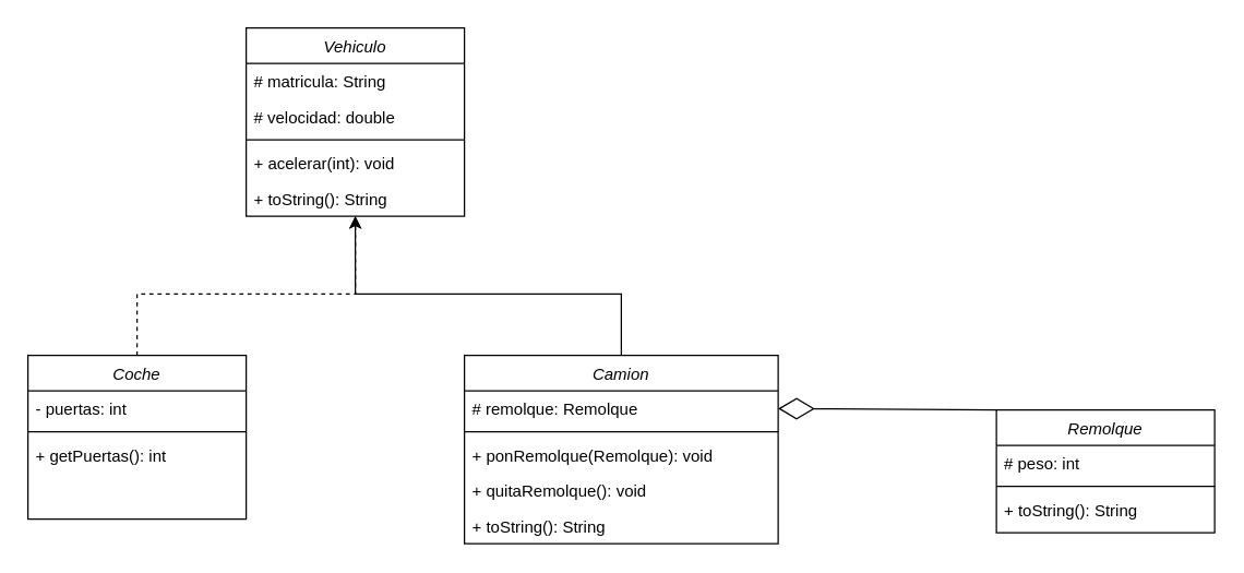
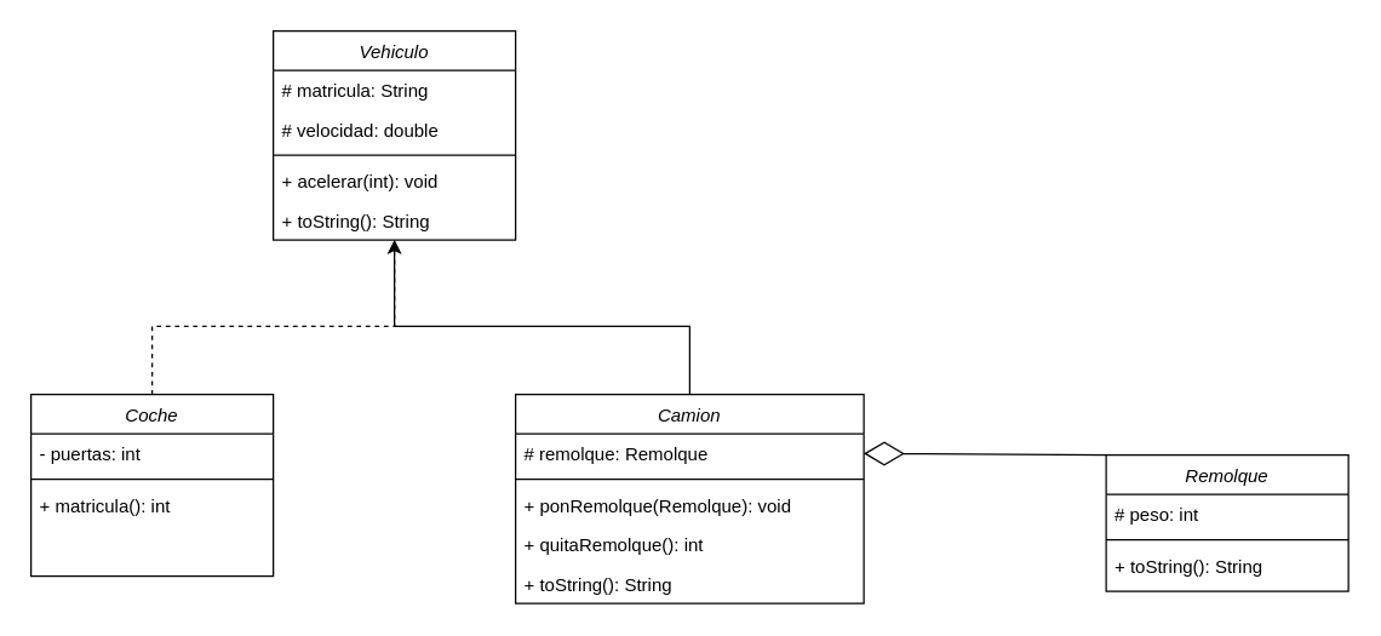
  <mxCell id="0" />
  <mxCell id="1" parent="0" />
  <mxCell id="2" value="Vehiculo" style="swimlane;fontStyle=2;align=center;verticalAlign=top;childLayout=stackLayout;horizontal=1;startSize=26;horizontalStack=0;resizeParent=1;resizeLast=0;collapsible=1;marginBottom=0;rounded=0;shadow=0;strokeWidth=1;" parent="1" vertex="1"><mxGeometry x="180" y="20" width="160" height="138" as="geometry"><mxRectangle x="230" y="140" width="160" height="26" as="alternateBounds" /></mxGeometry></mxCell>
  <mxCell id="3" value="# matricula: String" style="text;align=left;verticalAlign=top;spacingLeft=4;spacingRight=4;overflow=hidden;rotatable=0;points=[[0,0.5],[1,0.5]];portConstraint=eastwest;" parent="2" vertex="1"><mxGeometry y="26" width="160" height="26" as="geometry" /></mxCell>
  <mxCell id="4" value="# velocidad: double" style="text;align=left;verticalAlign=top;spacingLeft=4;spacingRight=4;overflow=hidden;rotatable=0;points=[[0,0.5],[1,0.5]];portConstraint=eastwest;rounded=0;shadow=0;html=0;" parent="2" vertex="1"><mxGeometry y="52" width="160" height="26" as="geometry" /></mxCell>
  <mxCell id="5" value="" style="line;html=1;strokeWidth=1;align=left;verticalAlign=middle;spacingTop=-1;spacingLeft=3;spacingRight=3;rotatable=0;labelPosition=right;points=[];portConstraint=eastwest;" parent="2" vertex="1"><mxGeometry y="78" width="160" height="8" as="geometry" /></mxCell>
  <mxCell id="6" value="+ acelerar(int): void" style="text;align=left;verticalAlign=top;spacingLeft=4;spacingRight=4;overflow=hidden;rotatable=0;points=[[0,0.5],[1,0.5]];portConstraint=eastwest;" vertex="1" parent="2"><mxGeometry y="86" width="160" height="26" as="geometry" /></mxCell>
  <mxCell id="7" value="+ toString(): String" style="text;align=left;verticalAlign=top;spacingLeft=4;spacingRight=4;overflow=hidden;rotatable=0;points=[[0,0.5],[1,0.5]];portConstraint=eastwest;" parent="2" vertex="1"><mxGeometry y="112" width="160" height="26" as="geometry" /></mxCell>
  <mxCell id="8" style="edgeStyle=orthogonalEdgeStyle;rounded=0;orthogonalLoop=1;jettySize=auto;html=1;exitX=0.5;exitY=0;exitDx=0;exitDy=0;entryX=0.5;entryY=1;entryDx=0;entryDy=0;dashed=1;" edge="1" parent="1" source="9" target="2"><mxGeometry relative="1" as="geometry"><mxPoint x="260" y="170" as="targetPoint" /><Array as="points"><mxPoint x="100" y="215" /><mxPoint x="260" y="215" /></Array></mxGeometry></mxCell>
  <mxCell id="9" value="Coche" style="swimlane;fontStyle=2;align=center;verticalAlign=top;childLayout=stackLayout;horizontal=1;startSize=26;horizontalStack=0;resizeParent=1;resizeLast=0;collapsible=1;marginBottom=0;rounded=0;shadow=0;strokeWidth=1;" vertex="1" parent="1"><mxGeometry x="20" y="260" width="160" height="120" as="geometry"><mxRectangle x="230" y="140" width="160" height="26" as="alternateBounds" /></mxGeometry></mxCell>
  <mxCell id="10" value="- puertas: int" style="text;align=left;verticalAlign=top;spacingLeft=4;spacingRight=4;overflow=hidden;rotatable=0;points=[[0,0.5],[1,0.5]];portConstraint=eastwest;rounded=0;shadow=0;html=0;" vertex="1" parent="9"><mxGeometry y="26" width="160" height="26" as="geometry" /></mxCell>
  <mxCell id="11" value="" style="line;html=1;strokeWidth=1;align=left;verticalAlign=middle;spacingTop=-1;spacingLeft=3;spacingRight=3;rotatable=0;labelPosition=right;points=[];portConstraint=eastwest;" vertex="1" parent="9"><mxGeometry y="52" width="160" height="8" as="geometry" /></mxCell>
- <mxCell id="12" value="+ getPuertas(): int" style="text;align=left;verticalAlign=top;spacingLeft=4;spacingRight=4;overflow=hidden;rotatable=0;points=[[0,0.5],[1,0.5]];portConstraint=eastwest;" vertex="1" parent="9"><mxGeometry y="60" width="160" height="26" as="geometry" /></mxCell>
+ <mxCell id="12" value="+ matricula(): int" style="text;align=left;verticalAlign=top;spacingLeft=4;spacingRight=4;overflow=hidden;rotatable=0;points=[[0,0.5],[1,0.5]];portConstraint=eastwest;" vertex="1" parent="9"><mxGeometry y="60" width="160" height="26" as="geometry" /></mxCell>
  <mxCell id="13" style="edgeStyle=orthogonalEdgeStyle;rounded=0;orthogonalLoop=1;jettySize=auto;html=1;exitX=0.5;exitY=0;exitDx=0;exitDy=0;entryX=0.5;entryY=1;entryDx=0;entryDy=0;" edge="1" parent="1" source="14" target="2"><mxGeometry relative="1" as="geometry"><mxPoint x="260" y="170" as="targetPoint" /><Array as="points"><mxPoint x="455" y="215" /><mxPoint x="260" y="215" /></Array></mxGeometry></mxCell>
  <mxCell id="14" value="Camion" style="swimlane;fontStyle=2;align=center;verticalAlign=top;childLayout=stackLayout;horizontal=1;startSize=26;horizontalStack=0;resizeParent=1;resizeLast=0;collapsible=1;marginBottom=0;rounded=0;shadow=0;strokeWidth=1;" vertex="1" parent="1"><mxGeometry x="340" y="260" width="230" height="138" as="geometry"><mxRectangle x="230" y="140" width="160" height="26" as="alternateBounds" /></mxGeometry></mxCell>
  <mxCell id="15" value="# remolque: Remolque" style="text;align=left;verticalAlign=top;spacingLeft=4;spacingRight=4;overflow=hidden;rotatable=0;points=[[0,0.5],[1,0.5]];portConstraint=eastwest;" vertex="1" parent="14"><mxGeometry y="26" width="230" height="26" as="geometry" /></mxCell>
  <mxCell id="16" value="" style="line;html=1;strokeWidth=1;align=left;verticalAlign=middle;spacingTop=-1;spacingLeft=3;spacingRight=3;rotatable=0;labelPosition=right;points=[];portConstraint=eastwest;" vertex="1" parent="14"><mxGeometry y="52" width="230" height="8" as="geometry" /></mxCell>
  <mxCell id="17" value="+ ponRemolque(Remolque): void" style="text;align=left;verticalAlign=top;spacingLeft=4;spacingRight=4;overflow=hidden;rotatable=0;points=[[0,0.5],[1,0.5]];portConstraint=eastwest;" vertex="1" parent="14"><mxGeometry y="60" width="230" height="26" as="geometry" /></mxCell>
- <mxCell id="18" value="+ quitaRemolque(): void" style="text;align=left;verticalAlign=top;spacingLeft=4;spacingRight=4;overflow=hidden;rotatable=0;points=[[0,0.5],[1,0.5]];portConstraint=eastwest;" vertex="1" parent="14"><mxGeometry y="86" width="230" height="26" as="geometry" /></mxCell>
+ <mxCell id="18" value="+ quitaRemolque(): int" style="text;align=left;verticalAlign=top;spacingLeft=4;spacingRight=4;overflow=hidden;rotatable=0;points=[[0,0.5],[1,0.5]];portConstraint=eastwest;" vertex="1" parent="14"><mxGeometry y="86" width="230" height="26" as="geometry" /></mxCell>
  <mxCell id="19" value="+ toString(): String" style="text;align=left;verticalAlign=top;spacingLeft=4;spacingRight=4;overflow=hidden;rotatable=0;points=[[0,0.5],[1,0.5]];portConstraint=eastwest;" vertex="1" parent="14"><mxGeometry y="112" width="230" height="26" as="geometry" /></mxCell>
  <mxCell id="20" value="Remolque" style="swimlane;fontStyle=2;align=center;verticalAlign=top;childLayout=stackLayout;horizontal=1;startSize=26;horizontalStack=0;resizeParent=1;resizeLast=0;collapsible=1;marginBottom=0;rounded=0;shadow=0;strokeWidth=1;" vertex="1" parent="1"><mxGeometry x="730" y="300" width="160" height="90" as="geometry"><mxRectangle x="230" y="140" width="160" height="26" as="alternateBounds" /></mxGeometry></mxCell>
  <mxCell id="21" value="# peso: int" style="text;align=left;verticalAlign=top;spacingLeft=4;spacingRight=4;overflow=hidden;rotatable=0;points=[[0,0.5],[1,0.5]];portConstraint=eastwest;" vertex="1" parent="20"><mxGeometry y="26" width="160" height="26" as="geometry" /></mxCell>
  <mxCell id="22" value="" style="line;html=1;strokeWidth=1;align=left;verticalAlign=middle;spacingTop=-1;spacingLeft=3;spacingRight=3;rotatable=0;labelPosition=right;points=[];portConstraint=eastwest;" vertex="1" parent="20"><mxGeometry y="52" width="160" height="8" as="geometry" /></mxCell>
  <mxCell id="23" value="+ toString(): String" style="text;align=left;verticalAlign=top;spacingLeft=4;spacingRight=4;overflow=hidden;rotatable=0;points=[[0,0.5],[1,0.5]];portConstraint=eastwest;" vertex="1" parent="20"><mxGeometry y="60" width="160" height="26" as="geometry" /></mxCell>
  <mxCell id="24" value="" style="endArrow=diamondThin;endFill=0;endSize=24;html=1;rounded=0;entryX=1;entryY=0.5;entryDx=0;entryDy=0;exitX=0;exitY=0;exitDx=0;exitDy=0;" edge="1" parent="1" source="20" target="15"><mxGeometry width="160" relative="1" as="geometry"><mxPoint x="580" y="430" as="sourcePoint" /><mxPoint x="740" y="430" as="targetPoint" /></mxGeometry></mxCell>
